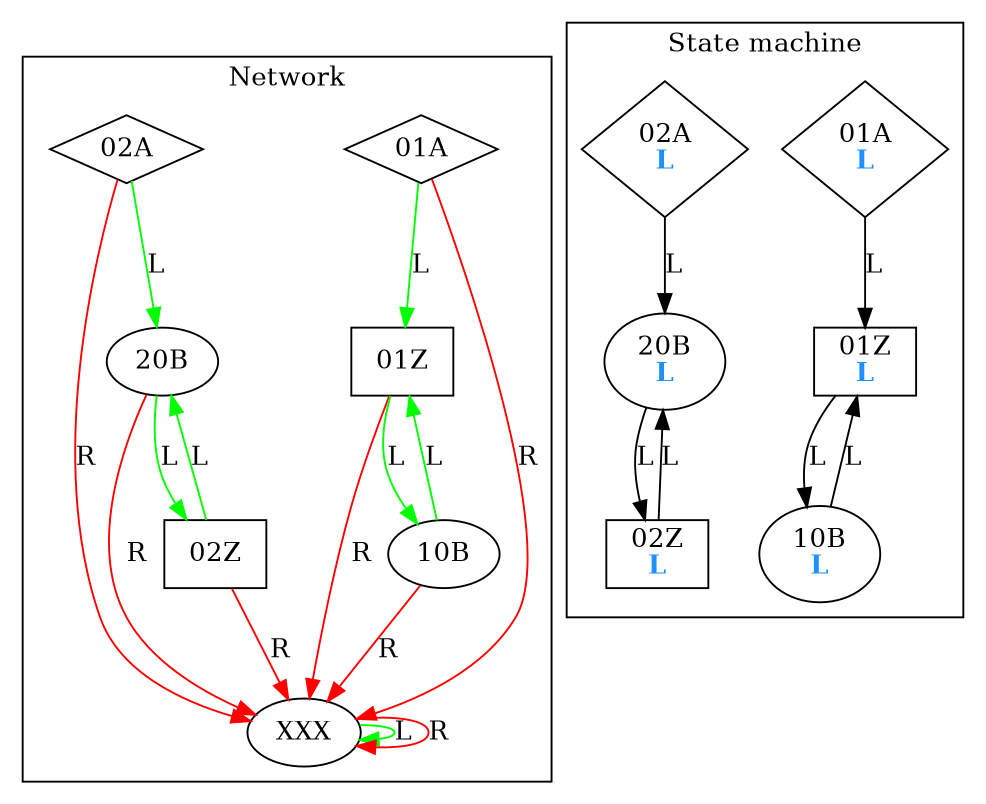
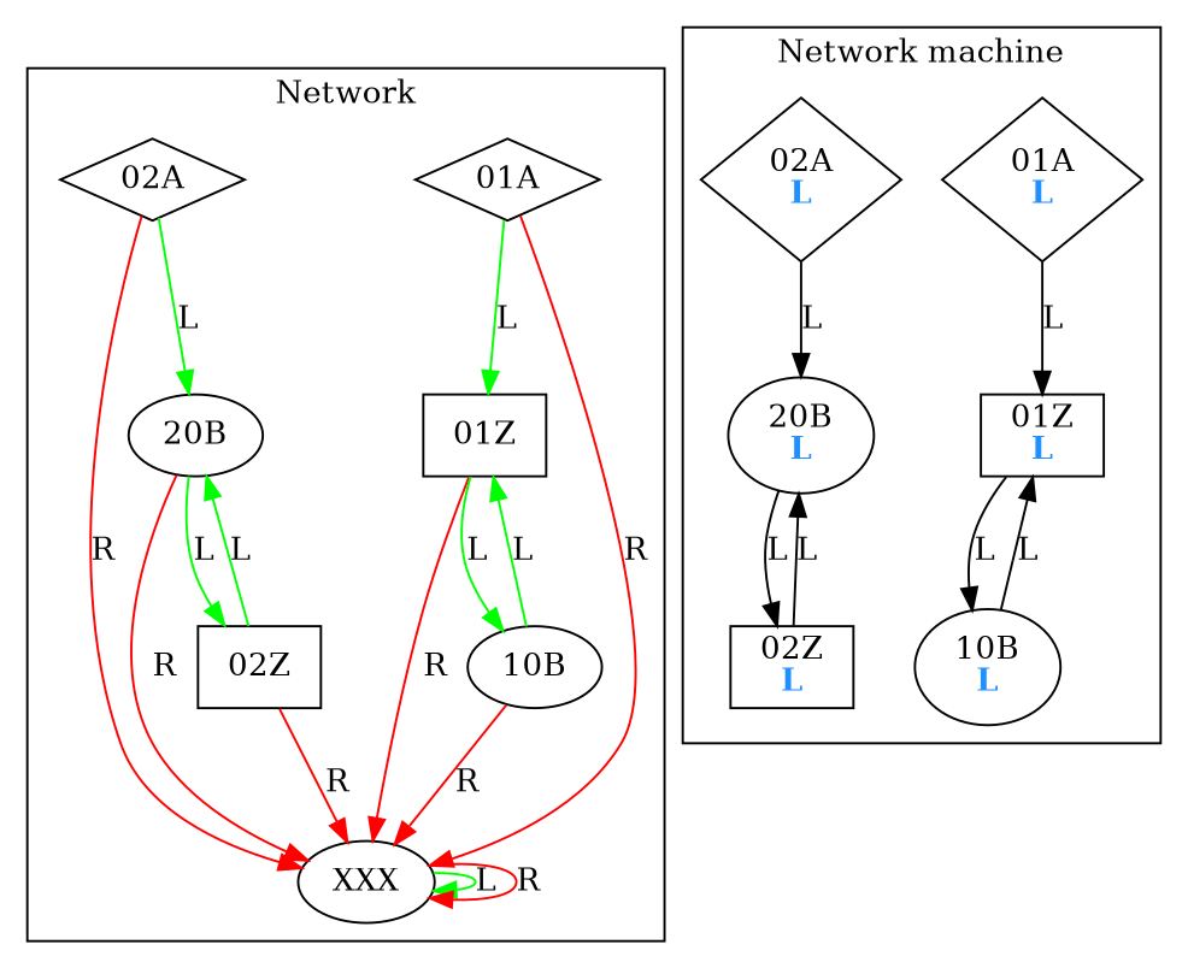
  digraph {
    node [shape=ellipse]
    edge [color=green]
    n1 [label="01A" shape=diamond]
    n2 [label="01Z" shape=rect]
    n3 [label=XXX]
    n4 [label="10B"]
    n5 [label="02A" shape=diamond]
    n6 [label="20B"]
    n7 [label="02Z" shape=rect]
    n8 [label=<01A<br/><font color="dodgerblue"><b>L</b></font>> shape=diamond]
    n9 [label=<01Z<br/><font color="dodgerblue"><b>L</b></font>> shape=rect]
    n10 [label=<10B<br/><font color="dodgerblue"><b>L</b></font>>]
    n11 [label=<02A<br/><font color="dodgerblue"><b>L</b></font>> shape=diamond]
    n12 [label=<20B<br/><font color="dodgerblue"><b>L</b></font>>]
    n13 [label=<02Z<br/><font color="dodgerblue"><b>L</b></font>> shape=rect]
    subgraph cluster_1 {
      color=black
      label=Network
      n1
      n2
      n3
      n4
      n5
      n6
      n7
    }
    subgraph cluster_2 {
      color=black
-     label="State machine"
+     label="Network machine"
      n8
      n9
      n10
      n11
      n12
      n13
    }
    n1 -> n2 [label=L]
    n1 -> n3 [color=red label=R]
    n2 -> n3 [color=red label=R]
    n2 -> n4 [label=L]
    n3 -> n3 [label=L]
    n3 -> n3 [color=red label=R]
    n4 -> n2 [label=L]
    n4 -> n3 [color=red label=R]
    n5 -> n3 [color=red label=R]
    n5 -> n6 [label=L]
    n6 -> n3 [color=red label=R]
    n6 -> n7 [label=L]
    n7 -> n3 [color=red label=R]
    n7 -> n6 [label=L]
    n8 -> n9 [label=L color=""]
    n9 -> n10 [label=L color=""]
    n10 -> n9 [label=L color=""]
    n11 -> n12 [label=L color=""]
    n12 -> n13 [label=L color=""]
    n13 -> n12 [label=L color=""]
  }
